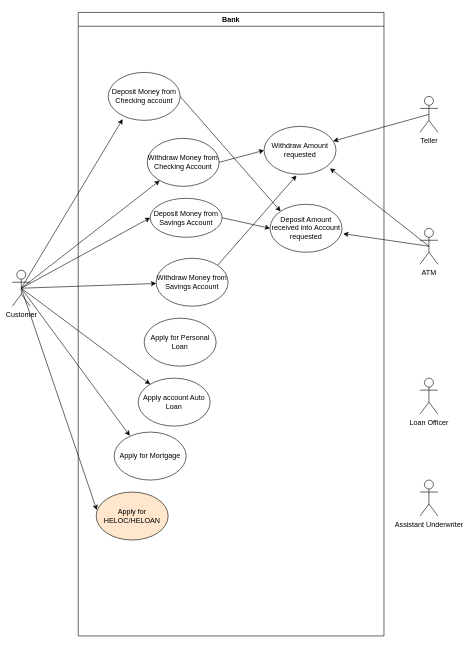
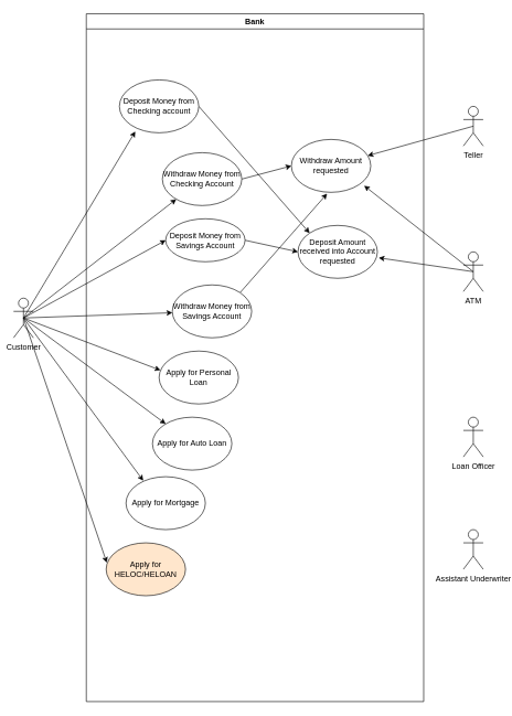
  <mxCell id="0" />
  <mxCell id="1" parent="0" />
  <mxCell id="2" value="Bank " style="swimlane;whiteSpace=wrap;html=1;" vertex="1" parent="1"><mxGeometry x="130" width="510" height="1040" as="geometry" y="20" /></mxCell>
  <mxCell id="3" style="edgeStyle=none;rounded=0;orthogonalLoop=1;jettySize=auto;html=1;exitX=1;exitY=0.5;exitDx=0;exitDy=0;entryX=0;entryY=0;entryDx=0;entryDy=0;" edge="1" parent="2" source="4" target="16"><mxGeometry relative="1" as="geometry" /></mxCell>
  <mxCell id="4" value="Deposit Money from Checking account" style="ellipse;whiteSpace=wrap;html=1;" vertex="1" parent="2"><mxGeometry x="50" y="100" width="120" height="80" as="geometry" /></mxCell>
  <mxCell id="5" style="edgeStyle=none;rounded=0;orthogonalLoop=1;jettySize=auto;html=1;exitX=1;exitY=0.5;exitDx=0;exitDy=0;entryX=0;entryY=0.5;entryDx=0;entryDy=0;" edge="1" parent="2" source="6" target="14"><mxGeometry relative="1" as="geometry"><mxPoint x="300" y="230" as="targetPoint" /></mxGeometry></mxCell>
  <mxCell id="6" value="Withdraw Money from Checking Account" style="ellipse;whiteSpace=wrap;html=1;" vertex="1" parent="2"><mxGeometry x="115" y="210" width="120" height="80" as="geometry" /></mxCell>
  <mxCell id="7" value="Deposit Money from Savings Account" style="ellipse;whiteSpace=wrap;html=1;" vertex="1" parent="2"><mxGeometry x="120" y="310" width="120" height="65" as="geometry" /></mxCell>
  <mxCell id="8" style="edgeStyle=none;rounded=0;orthogonalLoop=1;jettySize=auto;html=1;exitX=1;exitY=0;exitDx=0;exitDy=0;entryX=0.45;entryY=1.025;entryDx=0;entryDy=0;entryPerimeter=0;" edge="1" parent="2" source="9" target="14"><mxGeometry relative="1" as="geometry"><mxPoint x="360" y="280" as="targetPoint" /></mxGeometry></mxCell>
  <mxCell id="9" value="Withdraw Money from Savings Account" style="ellipse;whiteSpace=wrap;html=1;" vertex="1" parent="2"><mxGeometry x="130" y="410" width="120" height="80" as="geometry" /></mxCell>
  <mxCell id="10" value="Apply for Personal Loan" style="ellipse;whiteSpace=wrap;html=1;" vertex="1" parent="2"><mxGeometry x="110" y="510" width="120" height="80" as="geometry" /></mxCell>
  <mxCell id="11" value="Apply for Mortgage" style="ellipse;whiteSpace=wrap;html=1;" vertex="1" parent="2"><mxGeometry x="60" y="700" width="120" height="80" as="geometry" /></mxCell>
  <mxCell id="12" value="Apply for HELOC/HELOAN" style="ellipse;whiteSpace=wrap;html=1;fillColor=#ffe6cc;" vertex="1" parent="2"><mxGeometry x="30" y="800" width="120" height="80" as="geometry" /></mxCell>
- <mxCell id="13" value="Apply account Auto Loan" style="ellipse;whiteSpace=wrap;html=1;" vertex="1" parent="2"><mxGeometry x="100" y="610" width="120" height="80" as="geometry" /></mxCell>
+ <mxCell id="13" value="Apply for Auto Loan" style="ellipse;whiteSpace=wrap;html=1;" vertex="1" parent="2"><mxGeometry x="100" y="610" width="120" height="80" as="geometry" /></mxCell>
  <mxCell id="14" value="Withdraw Amount requested" style="ellipse;whiteSpace=wrap;html=1;" vertex="1" parent="2"><mxGeometry x="310" y="190" width="120" height="80" as="geometry" /></mxCell>
  <mxCell id="15" style="edgeStyle=none;rounded=0;orthogonalLoop=1;jettySize=auto;html=1;exitX=1;exitY=0.5;exitDx=0;exitDy=0;entryX=0;entryY=0.5;entryDx=0;entryDy=0;" edge="1" parent="2" source="7" target="16"><mxGeometry relative="1" as="geometry" /></mxCell>
  <mxCell id="16" value="Deposit Amount received into Account requested" style="ellipse;whiteSpace=wrap;html=1;" vertex="1" parent="2"><mxGeometry x="320" y="320" width="120" height="80" as="geometry" /></mxCell>
  <mxCell id="17" style="edgeStyle=none;rounded=0;orthogonalLoop=1;jettySize=auto;html=1;exitX=0.5;exitY=0.5;exitDx=0;exitDy=0;exitPerimeter=0;" edge="1" parent="1" source="21" target="6"><mxGeometry relative="1" as="geometry" /></mxCell>
  <mxCell id="18" style="edgeStyle=none;rounded=0;orthogonalLoop=1;jettySize=auto;html=1;exitX=0.5;exitY=0.5;exitDx=0;exitDy=0;exitPerimeter=0;entryX=0;entryY=0.5;entryDx=0;entryDy=0;" edge="1" parent="1" source="21" target="7"><mxGeometry relative="1" as="geometry" /></mxCell>
  <mxCell id="19" style="edgeStyle=none;rounded=0;orthogonalLoop=1;jettySize=auto;html=1;exitX=0.5;exitY=0.5;exitDx=0;exitDy=0;exitPerimeter=0;" edge="1" parent="1" source="21" target="9"><mxGeometry relative="1" as="geometry" /></mxCell>
  <mxCell id="20" style="edgeStyle=none;rounded=0;orthogonalLoop=1;jettySize=auto;html=1;exitX=0.5;exitY=0.5;exitDx=0;exitDy=0;exitPerimeter=0;" edge="1" parent="1" source="21" target="13"><mxGeometry relative="1" as="geometry" /></mxCell>
  <mxCell id="21" value="Customer" style="shape=umlActor;verticalLabelPosition=bottom;verticalAlign=top;html=1;outlineConnect=0;" vertex="1" parent="1"><mxGeometry x="20" y="450" width="30" height="60" as="geometry" /></mxCell>
  <mxCell id="22" style="edgeStyle=none;rounded=0;orthogonalLoop=1;jettySize=auto;html=1;exitX=0.5;exitY=0.5;exitDx=0;exitDy=0;exitPerimeter=0;" edge="1" parent="1" source="23" target="14"><mxGeometry relative="1" as="geometry" /></mxCell>
  <mxCell id="23" value="Teller" style="shape=umlActor;verticalLabelPosition=bottom;verticalAlign=top;html=1;outlineConnect=0;" vertex="1" parent="1"><mxGeometry x="700" y="160" width="30" height="60" as="geometry" /></mxCell>
  <mxCell id="24" value="ATM" style="shape=umlActor;verticalLabelPosition=bottom;verticalAlign=top;html=1;outlineConnect=0;" vertex="1" parent="1"><mxGeometry x="700" y="380" width="30" height="60" as="geometry" /></mxCell>
  <mxCell id="25" value="Loan Officer" style="shape=umlActor;verticalLabelPosition=bottom;verticalAlign=top;html=1;outlineConnect=0;" vertex="1" parent="1"><mxGeometry x="700" y="630" width="30" height="60" as="geometry" /></mxCell>
  <mxCell id="26" value="&lt;div&gt;Assistant Underwriter&lt;/div&gt;&lt;div&gt;&lt;br&gt;&lt;/div&gt;" style="shape=umlActor;verticalLabelPosition=bottom;verticalAlign=top;html=1;outlineConnect=0;" vertex="1" parent="1"><mxGeometry x="700" y="800" width="30" height="60" as="geometry" /></mxCell>
  <mxCell id="27" style="edgeStyle=none;rounded=0;orthogonalLoop=1;jettySize=auto;html=1;exitX=0.5;exitY=0.5;exitDx=0;exitDy=0;exitPerimeter=0;entryX=0.2;entryY=0.975;entryDx=0;entryDy=0;entryPerimeter=0;" edge="1" parent="1" source="21" target="4"><mxGeometry relative="1" as="geometry" /></mxCell>
+ <mxCell id="28" style="edgeStyle=none;rounded=0;orthogonalLoop=1;jettySize=auto;html=1;exitX=0.5;exitY=0.5;exitDx=0;exitDy=0;exitPerimeter=0;entryX=0.017;entryY=0.363;entryDx=0;entryDy=0;entryPerimeter=0;" edge="1" parent="1" source="21" target="10"><mxGeometry relative="1" as="geometry" /></mxCell>
  <mxCell id="29" style="edgeStyle=none;rounded=0;orthogonalLoop=1;jettySize=auto;html=1;exitX=0.5;exitY=0.5;exitDx=0;exitDy=0;exitPerimeter=0;entryX=0.217;entryY=0.075;entryDx=0;entryDy=0;entryPerimeter=0;" edge="1" parent="1" source="21" target="11"><mxGeometry relative="1" as="geometry" /></mxCell>
  <mxCell id="30" style="edgeStyle=none;rounded=0;orthogonalLoop=1;jettySize=auto;html=1;exitX=0.5;exitY=0.5;exitDx=0;exitDy=0;exitPerimeter=0;entryX=0.008;entryY=0.375;entryDx=0;entryDy=0;entryPerimeter=0;" edge="1" parent="1" source="21" target="12"><mxGeometry relative="1" as="geometry" /></mxCell>
  <mxCell id="31" style="edgeStyle=none;rounded=0;orthogonalLoop=1;jettySize=auto;html=1;exitX=0.5;exitY=0.5;exitDx=0;exitDy=0;exitPerimeter=0;entryX=0.917;entryY=0.875;entryDx=0;entryDy=0;entryPerimeter=0;" edge="1" parent="1" source="24" target="14"><mxGeometry relative="1" as="geometry" /></mxCell>
  <mxCell id="32" style="edgeStyle=none;rounded=0;orthogonalLoop=1;jettySize=auto;html=1;exitX=0.5;exitY=0.5;exitDx=0;exitDy=0;exitPerimeter=0;entryX=1.017;entryY=0.613;entryDx=0;entryDy=0;entryPerimeter=0;" edge="1" parent="1" source="24" target="16"><mxGeometry relative="1" as="geometry" /></mxCell>
